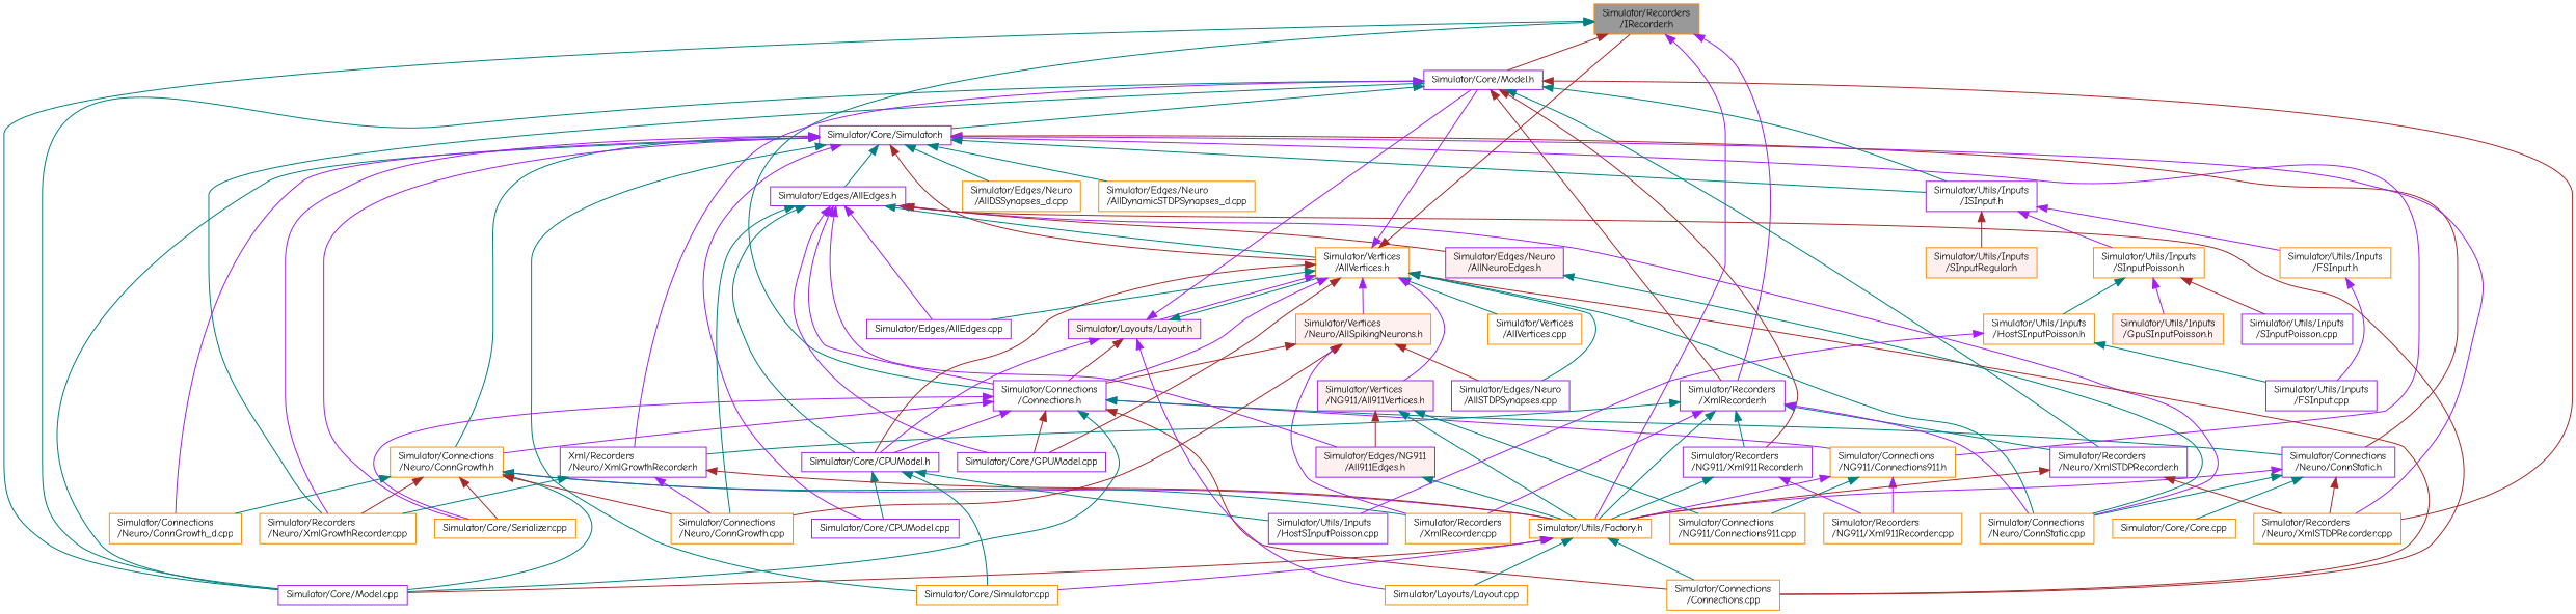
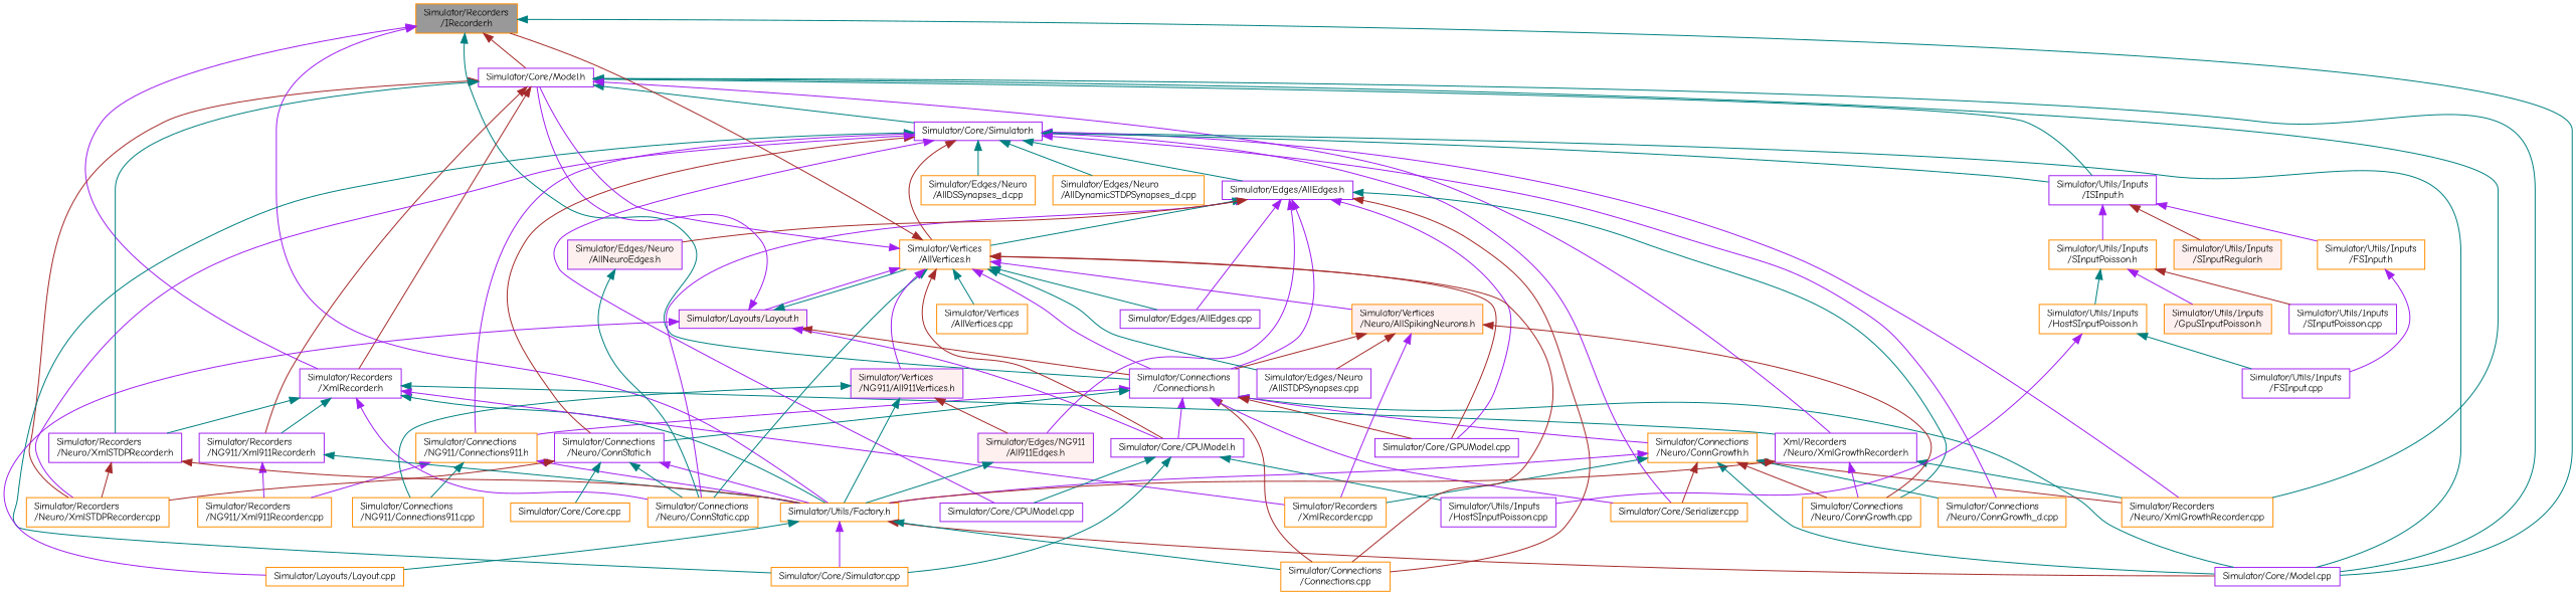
  digraph {
    fontname="Comic Neue"
    node [color=darkorange fillcolor=white fontname="Comic Neue" fontsize=10 shape=box style=filled]
    edge [color=teal dir=back fontname="Comic Neue" fontsize=10 labelfontname=Helvetica labelfontsize=10 style=solid]
    n1 [fillcolor=grey60 fontcolor=black height=0.2 label="Simulator/Recorders\l/IRecorder.h" width=0.4]
    n2 [color=purple height=0.2 label="Simulator/Connections\l/Connections.h" width=0.4]
    n3 [height=0.2 label="Simulator/Utils/Factory.h" width=0.4]
    n4 [color=purple height=0.2 label="Simulator/Core/Model.cpp" width=0.4]
    n5 [color=purple height=0.2 label="Simulator/Core/Model.h" width=0.4]
    n6 [color=purple height=0.2 label="Simulator/Recorders\l/XmlRecorder.h" width=0.4]
    n7 [height=0.2 label="Simulator/Connections\l/Connections.cpp" width=0.4]
    n8 [height=0.2 label="Simulator/Connections\l/NG911/Connections911.h" width=0.4]
    n9 [height=0.2 label="Simulator/Connections\l/Neuro/ConnGrowth.h" width=0.4]
    n10 [height=0.2 label="Simulator/Core/Serializer.cpp" width=0.4]
    n11 [color=purple height=0.2 label="Simulator/Connections\l/Neuro/ConnStatic.h" width=0.4]
    n12 [color=purple height=0.2 label="Simulator/Core/CPUModel.h" width=0.4]
    n13 [color=purple height=0.2 label="Simulator/Core/GPUModel.cpp" width=0.4]
    n14 [height=0.2 label="Simulator/Core/Simulator.cpp" width=0.4]
    n15 [height=0.2 label="Simulator/Layouts/Layout.cpp" width=0.4]
    n16 [height=0.2 label="Simulator/Recorders\l/Neuro/XmlGrowthRecorder.cpp" width=0.4]
    n17 [height=0.2 label="Simulator/Recorders\l/Neuro/XmlSTDPRecorder.cpp" width=0.4]
    n18 [color=purple height=0.2 label="Simulator/Core/Simulator.h" width=0.4]
    n19 [color=purple height=0.2 label="Simulator/Utils/Inputs\l/ISInput.h" width=0.4]
    n20 [color=purple height=0.2 label="Simulator/Recorders\l/NG911/Xml911Recorder.h" width=0.4]
    n21 [color=purple height=0.2 label="Xml/Recorders\l/Neuro/XmlGrowthRecorder.h" width=0.4]
    n22 [color=purple height=0.2 label="Simulator/Recorders\l/Neuro/XmlSTDPRecorder.h" width=0.4]
    n23 [height=0.2 label="Simulator/Recorders\l/XmlRecorder.cpp" width=0.4]
    n24 [height=0.2 label="Simulator/Connections\l/Neuro/ConnStatic.cpp" width=0.4]
    n25 [height=0.2 label="Simulator/Connections\l/NG911/Connections911.cpp" width=0.4]
    n26 [height=0.2 label="Simulator/Recorders\l/NG911/Xml911Recorder.cpp" width=0.4]
    n27 [height=0.2 label="Simulator/Connections\l/Neuro/ConnGrowth.cpp" width=0.4]
    n28 [height=0.2 label="Simulator/Connections\l/Neuro/ConnGrowth_d.cpp" width=0.4]
    n29 [height=0.2 label="Simulator/Core/Core.cpp" width=0.4]
    n30 [color=purple height=0.2 label="Simulator/Core/CPUModel.cpp" width=0.4]
    n31 [color=purple height=0.2 label="Simulator/Utils/Inputs\l/HostSInputPoisson.cpp" width=0.4]
    n32 [color=purple height=0.2 label="Simulator/Edges/AllEdges.h" width=0.4]
    n33 [height=0.2 label="Simulator/Vertices\l/AllVertices.h" width=0.4]
    n34 [height=0.2 label="Simulator/Edges/Neuro\l/AllDSSynapses_d.cpp" width=0.4]
    n35 [height=0.2 label="Simulator/Edges/Neuro\l/AllDynamicSTDPSynapses_d.cpp" width=0.4]
    n36 [height=0.2 label="Simulator/Utils/Inputs\l/FSInput.h" width=0.4]
    n37 [height=0.2 label="Simulator/Utils/Inputs\l/SInputPoisson.h" width=0.4]
    n38 [fillcolor="#FFF0F0" height=0.2 label="Simulator/Utils/Inputs\l/SInputRegular.h" width=0.4]
    n39 [color=purple height=0.2 label="Simulator/Edges/AllEdges.cpp" width=0.4]
    n40 [color=purple fillcolor="#FFF0F0" height=0.2 label="Simulator/Edges/NG911\l/All911Edges.h" width=0.4]
    n41 [color=purple fillcolor="#FFF0F0" height=0.2 label="Simulator/Edges/Neuro\l/AllNeuroEdges.h" width=0.4]
    n42 [color=purple height=0.2 label="Simulator/Edges/Neuro\l/AllSTDPSynapses.cpp" width=0.4]
    n43 [color=purple fillcolor="#FFF0F0" height=0.2 label="Simulator/Layouts/Layout.h" width=0.4]
    n44 [height=0.2 label="Simulator/Vertices\l/AllVertices.cpp" width=0.4]
    n45 [color=purple fillcolor="#FFF0F0" height=0.2 label="Simulator/Vertices\l/NG911/All911Vertices.h" width=0.4]
    n46 [fillcolor="#FFF0F0" height=0.2 label="Simulator/Vertices\l/Neuro/AllSpikingNeurons.h" width=0.4]
    n47 [color=purple height=0.2 label="Simulator/Utils/Inputs\l/FSInput.cpp" width=0.4]
    n48 [fillcolor="#FFF0F0" height=0.2 label="Simulator/Utils/Inputs\l/GpuSInputPoisson.h" width=0.4]
    n49 [height=0.2 label="Simulator/Utils/Inputs\l/HostSInputPoisson.h" width=0.4]
    n50 [color=purple height=0.2 label="Simulator/Utils/Inputs\l/SInputPoisson.cpp" width=0.4]
    n1 -> n2
    n1 -> n3 [color=purple]
    n1 -> n4
    n1 -> n5 [color=brown]
    n1 -> n6 [color=purple]
    n2 -> n4
    n2 -> n7 [color=brown]
    n2 -> n8 [color=purple]
    n2 -> n9 [color=purple]
    n2 -> n10 [color=purple]
    n2 -> n11
    n2 -> n12 [color=purple]
    n2 -> n13 [color=brown]
    n3 -> n4 [color=brown]
    n3 -> n7
    n3 -> n14 [color=purple]
    n3 -> n15
    n5 -> n4
    n5 -> n6 [color=brown]
    n5 -> n16
    n5 -> n17 [color=brown]
    n5 -> n18
    n5 -> n19
    n5 -> n20 [color=brown]
    n5 -> n21 [color=purple]
    n5 -> n22
    n6 -> n3
    n6 -> n20
    n6 -> n21
    n6 -> n22
    n6 -> n23 [color=purple]
    n6 -> n24 [color=purple]
    n8 -> n3 [color=purple]
    n8 -> n25
    n8 -> n26 [color=purple]
    n9 -> n3 [color=purple]
    n9 -> n4
    n9 -> n10 [color=brown]
    n9 -> n16 [color=brown]
    n9 -> n23
    n9 -> n27 [color=brown]
    n9 -> n28
    n11 -> n3 [color=purple]
    n11 -> n17 [color=brown]
    n11 -> n24
    n11 -> n29
    n12 -> n14
    n12 -> n30
    n12 -> n31
    n18 -> n4
    n18 -> n8 [color=purple]
-   n18 -> n9
    n18 -> n10 [color=purple]
    n18 -> n11 [color=brown]
    n18 -> n14
    n18 -> n16 [color=purple]
    n18 -> n17 [color=purple]
    n18 -> n19
    n18 -> n28 [color=purple]
    n18 -> n30 [color=purple]
    n18 -> n32
    n18 -> n33 [color=brown]
    n18 -> n34
    n18 -> n35
    n19 -> n36 [color=purple]
    n19 -> n37 [color=purple]
    n19 -> n38 [color=brown]
    n20 -> n3
    n20 -> n26 [color=purple]
    n21 -> n3 [color=brown]
    n21 -> n16
    n21 -> n27 [color=purple]
    n22 -> n3 [color=brown]
    n22 -> n17 [color=brown]
    n32 -> n2 [color=purple]
    n32 -> n7 [color=brown]
-   n32 -> n12
    n32 -> n13 [color=purple]
    n32 -> n24 [color=purple]
    n32 -> n27
    n32 -> n33
    n32 -> n39 [color=purple]
    n32 -> n40 [color=purple]
    n32 -> n41 [color=brown]
    n33 -> n1 [color=brown]
    n33 -> n2 [color=purple]
    n33 -> n5 [color=purple]
    n33 -> n7 [color=brown]
    n33 -> n12 [color=brown]
    n33 -> n13 [color=brown]
    n33 -> n24
    n33 -> n39
    n33 -> n42
    n33 -> n43 [color=purple]
    n33 -> n44
    n33 -> n45 [color=purple]
    n33 -> n46 [color=purple]
    n36 -> n47 [color=purple]
    n37 -> n48 [color=purple]
    n37 -> n49
    n37 -> n50 [color=brown]
    n40 -> n3
    n41 -> n24
    n43 -> n2 [color=brown]
    n43 -> n5 [color=purple]
    n43 -> n12 [color=purple]
    n43 -> n15 [color=purple]
    n43 -> n33
    n45 -> n3
    n45 -> n25
    n45 -> n40 [color=brown]
    n46 -> n2 [color=brown]
    n46 -> n23 [color=purple]
    n46 -> n27 [color=brown]
    n46 -> n42 [color=brown]
    n49 -> n31 [color=purple]
    n49 -> n47
  }
